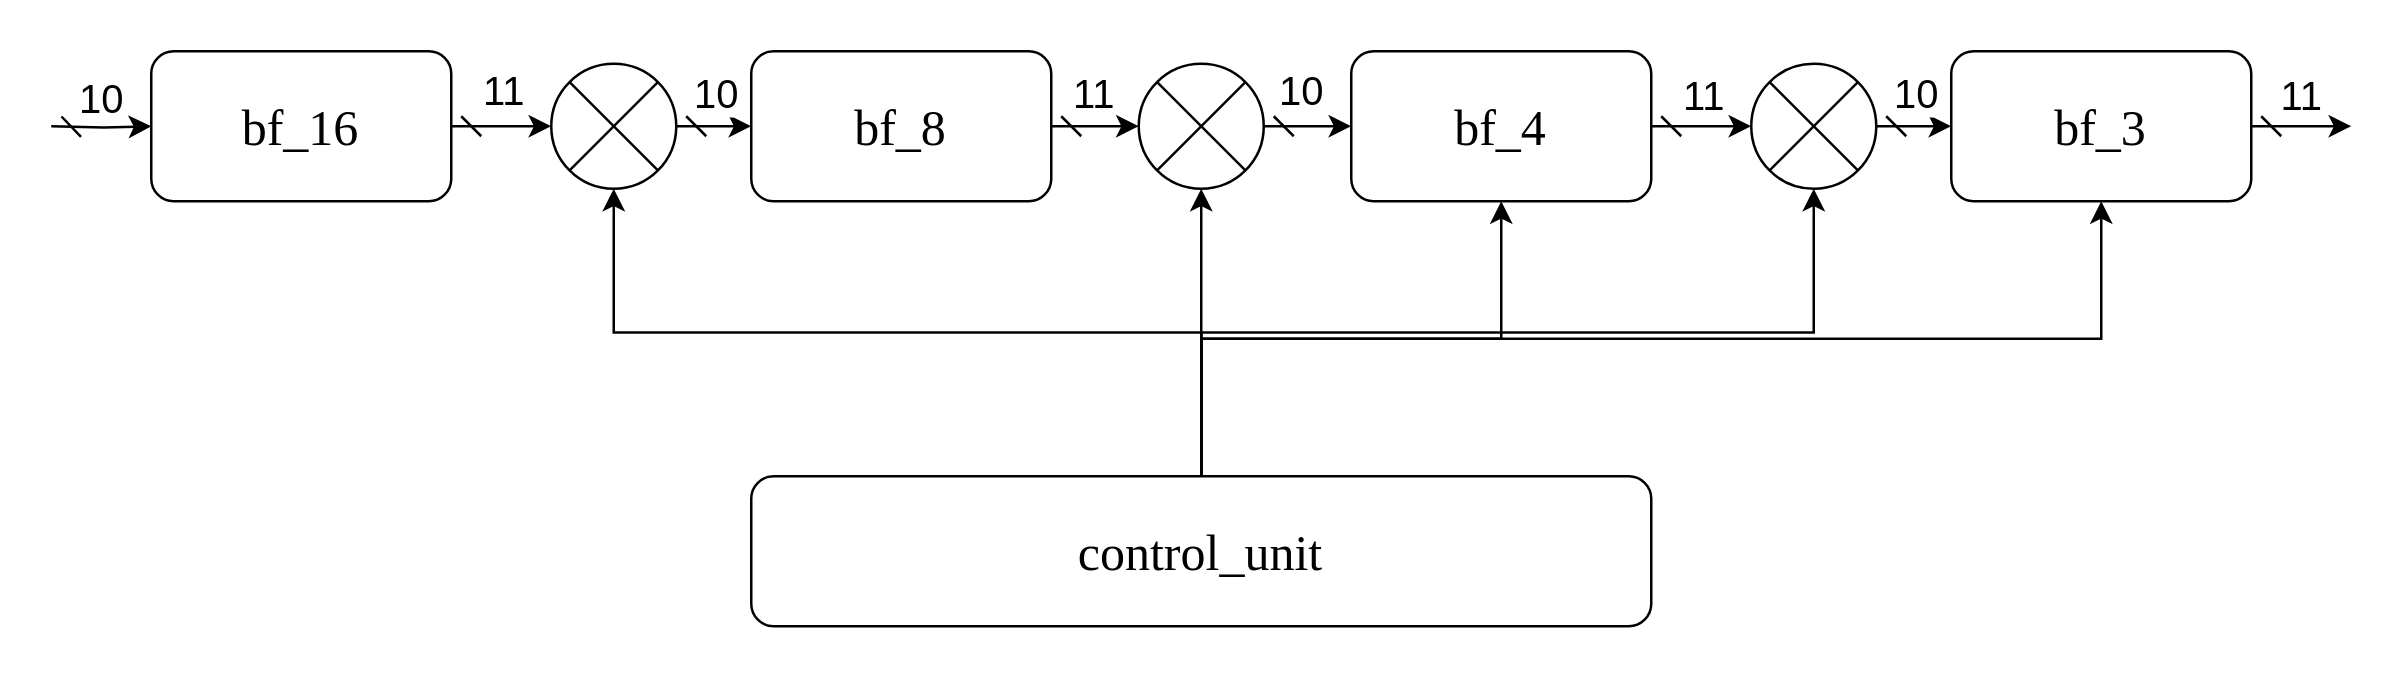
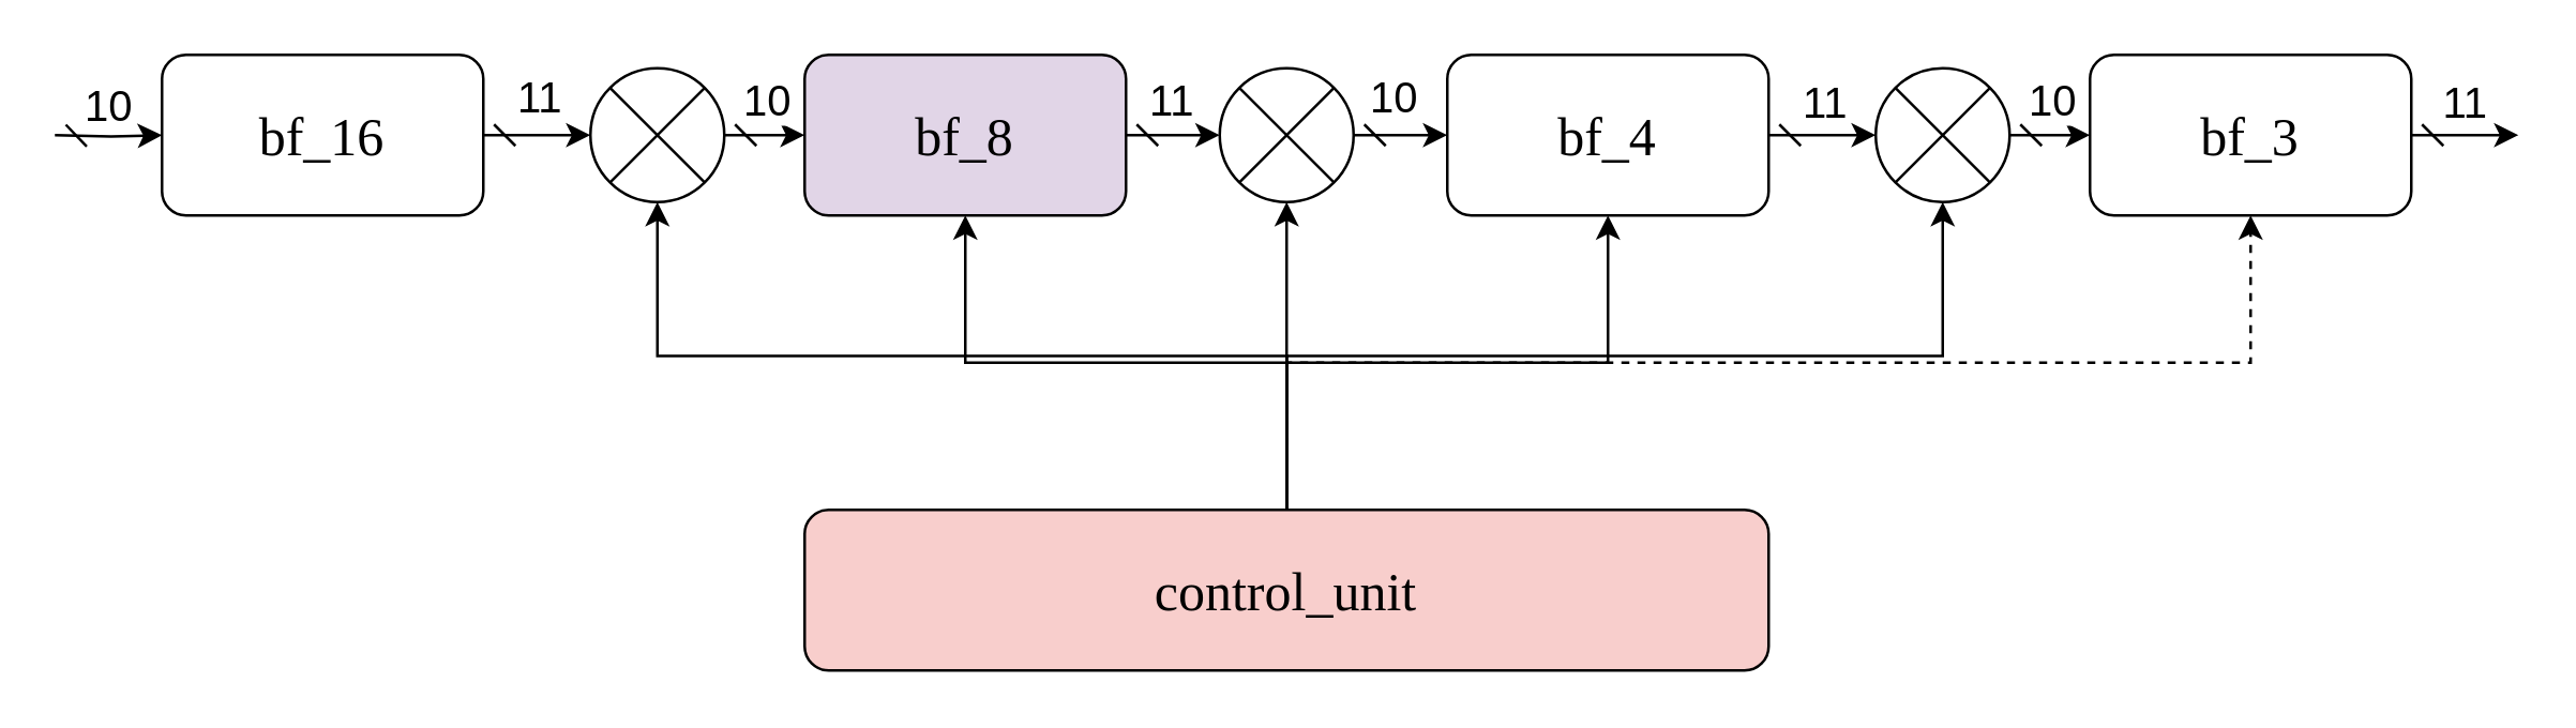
  <mxCell id="0" />
  <mxCell id="1" parent="0" />
  <mxCell id="2" style="edgeStyle=orthogonalEdgeStyle;rounded=0;orthogonalLoop=1;jettySize=auto;html=1;exitX=1;exitY=0.5;exitDx=0;exitDy=0;entryX=0;entryY=0.5;entryDx=0;entryDy=0;startArrow=dash;startFill=0;" edge="1" parent="1" source="4" target="28"><mxGeometry relative="1" as="geometry" /></mxCell>
  <mxCell id="3" value="&lt;font style=&quot;font-size: 16px;&quot;&gt;11&lt;/font&gt;" style="edgeLabel;html=1;align=center;verticalAlign=bottom;resizable=0;points=[];labelPosition=center;verticalLabelPosition=top;" vertex="1" connectable="0" parent="2"><mxGeometry x="-0.086" y="2" relative="1" as="geometry"><mxPoint as="offset" /></mxGeometry></mxCell>
- <mxCell id="4" value="&lt;font style=&quot;font-size: 20px;&quot; face=&quot;Times New Roman&quot;&gt;bf_8&lt;/font&gt;" style="rounded=1;whiteSpace=wrap;html=1;" vertex="1" parent="1"><mxGeometry x="300" y="20" width="120" height="60" as="geometry" /></mxCell>
+ <mxCell id="4" value="&lt;font style=&quot;font-size: 20px;&quot; face=&quot;Times New Roman&quot;&gt;bf_8&lt;/font&gt;" style="rounded=1;whiteSpace=wrap;html=1;fillColor=#e1d5e7;" vertex="1" parent="1"><mxGeometry x="300" y="20" width="120" height="60" as="geometry" /></mxCell>
  <mxCell id="5" style="edgeStyle=orthogonalEdgeStyle;rounded=0;orthogonalLoop=1;jettySize=auto;html=1;exitX=1;exitY=0.5;exitDx=0;exitDy=0;entryX=0;entryY=0.5;entryDx=0;entryDy=0;startArrow=dash;startFill=0;" edge="1" parent="1" source="7" target="25"><mxGeometry relative="1" as="geometry" /></mxCell>
  <mxCell id="6" value="&lt;font style=&quot;font-size: 16px;&quot;&gt;11&lt;/font&gt;" style="edgeLabel;html=1;align=center;verticalAlign=bottom;resizable=0;points=[];fontSize=11;fontFamily=Helvetica;fontColor=default;labelPosition=center;verticalLabelPosition=top;" vertex="1" connectable="0" parent="5"><mxGeometry y="1" relative="1" as="geometry"><mxPoint as="offset" /></mxGeometry></mxCell>
  <mxCell id="7" value="&lt;font style=&quot;font-size: 20px;&quot; face=&quot;Times New Roman&quot;&gt;bf_4&lt;/font&gt;" style="rounded=1;whiteSpace=wrap;html=1;" vertex="1" parent="1"><mxGeometry x="540" y="20" width="120" height="60" as="geometry" /></mxCell>
  <mxCell id="8" style="edgeStyle=orthogonalEdgeStyle;rounded=0;orthogonalLoop=1;jettySize=auto;html=1;exitX=1;exitY=0.5;exitDx=0;exitDy=0;startArrow=dash;startFill=0;" edge="1" parent="1" source="10"><mxGeometry relative="1" as="geometry"><mxPoint x="940" y="50" as="targetPoint" /></mxGeometry></mxCell>
  <mxCell id="9" value="&lt;font style=&quot;font-size: 16px;&quot;&gt;11&lt;/font&gt;" style="edgeLabel;html=1;align=center;verticalAlign=bottom;resizable=0;points=[];fontSize=11;fontFamily=Helvetica;fontColor=default;labelPosition=center;verticalLabelPosition=top;" vertex="1" connectable="0" parent="8"><mxGeometry x="-0.062" y="1" relative="1" as="geometry"><mxPoint as="offset" /></mxGeometry></mxCell>
  <mxCell id="10" value="&lt;font style=&quot;font-size: 20px;&quot; face=&quot;Times New Roman&quot;&gt;bf_3&lt;/font&gt;" style="rounded=1;whiteSpace=wrap;html=1;" vertex="1" parent="1"><mxGeometry x="780" y="20" width="120" height="60" as="geometry" /></mxCell>
  <mxCell id="11" style="edgeStyle=orthogonalEdgeStyle;rounded=0;orthogonalLoop=1;jettySize=auto;html=1;exitX=0;exitY=0.5;exitDx=0;exitDy=0;entryX=0;entryY=0.5;entryDx=0;entryDy=0;startArrow=dash;startFill=0;" edge="1" parent="1" target="15"><mxGeometry relative="1" as="geometry"><mxPoint x="20" y="50" as="sourcePoint" /></mxGeometry></mxCell>
  <mxCell id="12" value="&lt;font style=&quot;font-size: 16px;&quot;&gt;10&lt;/font&gt;" style="edgeLabel;html=1;align=center;verticalAlign=bottom;resizable=0;points=[];labelPosition=center;verticalLabelPosition=top;" vertex="1" connectable="0" parent="11"><mxGeometry relative="1" as="geometry"><mxPoint as="offset" /></mxGeometry></mxCell>
  <mxCell id="13" style="edgeStyle=orthogonalEdgeStyle;rounded=0;orthogonalLoop=1;jettySize=auto;html=1;exitX=1;exitY=0.5;exitDx=0;exitDy=0;entryX=0;entryY=0.5;entryDx=0;entryDy=0;startArrow=dash;startFill=0;" edge="1" parent="1" source="15" target="31"><mxGeometry relative="1" as="geometry" /></mxCell>
  <mxCell id="14" value="&lt;font style=&quot;font-size: 16px;&quot;&gt;11&lt;/font&gt;" style="edgeLabel;html=1;align=center;verticalAlign=bottom;resizable=0;points=[];labelPosition=center;verticalLabelPosition=top;" vertex="1" connectable="0" parent="13"><mxGeometry y="3" relative="1" as="geometry"><mxPoint as="offset" /></mxGeometry></mxCell>
  <mxCell id="15" value="&lt;font style=&quot;font-size: 20px;&quot; face=&quot;Times New Roman&quot;&gt;bf_16&lt;/font&gt;" style="rounded=1;whiteSpace=wrap;html=1;" vertex="1" parent="1"><mxGeometry x="60" y="20" width="120" height="60" as="geometry" /></mxCell>
+ <mxCell id="16" style="edgeStyle=orthogonalEdgeStyle;rounded=0;orthogonalLoop=1;jettySize=auto;html=1;exitX=0.5;exitY=0;exitDx=0;exitDy=0;entryX=0.5;entryY=1;entryDx=0;entryDy=0;" edge="1" parent="1" source="22" target="4"><mxGeometry relative="1" as="geometry" /></mxCell>
  <mxCell id="17" style="edgeStyle=orthogonalEdgeStyle;rounded=0;orthogonalLoop=1;jettySize=auto;html=1;exitX=0.5;exitY=0;exitDx=0;exitDy=0;entryX=0.5;entryY=1;entryDx=0;entryDy=0;" edge="1" parent="1" source="22" target="7"><mxGeometry relative="1" as="geometry" /></mxCell>
- <mxCell id="18" style="edgeStyle=orthogonalEdgeStyle;rounded=0;orthogonalLoop=1;jettySize=auto;html=1;exitX=0.5;exitY=0;exitDx=0;exitDy=0;entryX=0.5;entryY=1;entryDx=0;entryDy=0;" edge="1" parent="1" source="22" target="10"><mxGeometry relative="1" as="geometry" /></mxCell>
+ <mxCell id="18" style="edgeStyle=orthogonalEdgeStyle;rounded=0;orthogonalLoop=1;jettySize=auto;html=1;exitX=0.5;exitY=0;exitDx=0;exitDy=0;entryX=0.5;entryY=1;entryDx=0;entryDy=0;dashed=1;" edge="1" parent="1" source="22" target="10"><mxGeometry relative="1" as="geometry" /></mxCell>
  <mxCell id="19" style="edgeStyle=orthogonalEdgeStyle;rounded=0;orthogonalLoop=1;jettySize=auto;html=1;exitX=0.5;exitY=0;exitDx=0;exitDy=0;entryX=0.5;entryY=1;entryDx=0;entryDy=0;movable=1;resizable=1;rotatable=1;deletable=1;editable=1;locked=0;connectable=1;" edge="1" parent="1" source="22" target="31"><mxGeometry relative="1" as="geometry" /></mxCell>
  <mxCell id="20" style="edgeStyle=orthogonalEdgeStyle;rounded=0;orthogonalLoop=1;jettySize=auto;html=1;exitX=0.5;exitY=0;exitDx=0;exitDy=0;entryX=0.5;entryY=1;entryDx=0;entryDy=0;" edge="1" parent="1" source="22" target="28"><mxGeometry relative="1" as="geometry" /></mxCell>
  <mxCell id="21" style="edgeStyle=orthogonalEdgeStyle;rounded=0;orthogonalLoop=1;jettySize=auto;html=1;exitX=0.5;exitY=0;exitDx=0;exitDy=0;entryX=0.5;entryY=1;entryDx=0;entryDy=0;" edge="1" parent="1" source="22" target="25"><mxGeometry relative="1" as="geometry" /></mxCell>
- <mxCell id="22" value="&lt;font style=&quot;font-size: 20px;&quot; face=&quot;Times New Roman&quot;&gt;control_unit&lt;/font&gt;" style="rounded=1;whiteSpace=wrap;html=1;" vertex="1" parent="1"><mxGeometry x="300" y="190" width="360" height="60" as="geometry" /></mxCell>
+ <mxCell id="22" value="&lt;font style=&quot;font-size: 20px;&quot; face=&quot;Times New Roman&quot;&gt;control_unit&lt;/font&gt;" style="rounded=1;whiteSpace=wrap;html=1;fillColor=#f8cecc;" vertex="1" parent="1"><mxGeometry x="300" y="190" width="360" height="60" as="geometry" /></mxCell>
  <mxCell id="23" style="edgeStyle=orthogonalEdgeStyle;rounded=0;orthogonalLoop=1;jettySize=auto;html=1;exitX=1;exitY=0.5;exitDx=0;exitDy=0;entryX=0;entryY=0.5;entryDx=0;entryDy=0;startArrow=dash;startFill=0;" edge="1" parent="1" source="25" target="10"><mxGeometry relative="1" as="geometry" /></mxCell>
  <mxCell id="24" value="&lt;font style=&quot;font-size: 16px;&quot;&gt;10&lt;/font&gt;" style="edgeLabel;html=1;align=center;verticalAlign=bottom;resizable=0;points=[];fontSize=11;fontFamily=Helvetica;fontColor=default;labelPosition=center;verticalLabelPosition=top;" vertex="1" connectable="0" parent="23"><mxGeometry y="2" relative="1" as="geometry"><mxPoint as="offset" /></mxGeometry></mxCell>
  <mxCell id="25" value="" style="shape=sumEllipse;perimeter=ellipsePerimeter;whiteSpace=wrap;html=1;backgroundOutline=1;aspect=fixed;" vertex="1" parent="1"><mxGeometry x="700" y="25" width="50" height="50" as="geometry" /></mxCell>
  <mxCell id="26" style="edgeStyle=orthogonalEdgeStyle;rounded=0;orthogonalLoop=1;jettySize=auto;html=1;exitX=1;exitY=0.5;exitDx=0;exitDy=0;entryX=0;entryY=0.5;entryDx=0;entryDy=0;startArrow=dash;startFill=0;" edge="1" parent="1" source="28" target="7"><mxGeometry relative="1" as="geometry" /></mxCell>
  <mxCell id="27" value="&lt;font style=&quot;font-size: 16px;&quot;&gt;10&lt;/font&gt;" style="edgeLabel;html=1;align=center;verticalAlign=bottom;resizable=0;points=[];fontSize=11;fontFamily=Helvetica;fontColor=default;labelPosition=center;verticalLabelPosition=top;" vertex="1" connectable="0" parent="26"><mxGeometry x="-0.2" y="3" relative="1" as="geometry"><mxPoint as="offset" /></mxGeometry></mxCell>
  <mxCell id="28" value="" style="shape=sumEllipse;perimeter=ellipsePerimeter;whiteSpace=wrap;html=1;backgroundOutline=1;aspect=fixed;" vertex="1" parent="1"><mxGeometry x="455" y="25" width="50" height="50" as="geometry" /></mxCell>
  <mxCell id="29" style="edgeStyle=orthogonalEdgeStyle;rounded=0;orthogonalLoop=1;jettySize=auto;html=1;exitX=1;exitY=0.5;exitDx=0;exitDy=0;entryX=0;entryY=0.5;entryDx=0;entryDy=0;startArrow=dash;startFill=0;" edge="1" parent="1" source="31" target="4"><mxGeometry relative="1" as="geometry" /></mxCell>
  <mxCell id="30" value="&lt;font style=&quot;font-size: 16px;&quot;&gt;10&lt;/font&gt;" style="edgeLabel;html=1;align=center;verticalAlign=bottom;resizable=0;points=[];labelPosition=center;verticalLabelPosition=top;" vertex="1" connectable="0" parent="29"><mxGeometry y="2" relative="1" as="geometry"><mxPoint as="offset" /></mxGeometry></mxCell>
  <mxCell id="31" value="" style="shape=sumEllipse;perimeter=ellipsePerimeter;whiteSpace=wrap;html=1;backgroundOutline=1;aspect=fixed;" vertex="1" parent="1"><mxGeometry x="220" y="25" width="50" height="50" as="geometry" /></mxCell>
